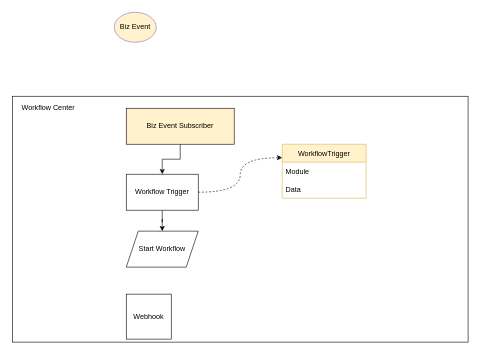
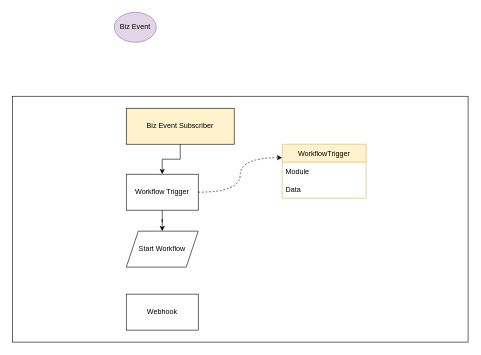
  <mxCell id="0" />
  <mxCell id="1" parent="0" />
  <mxCell id="2" value="" style="rounded=0;whiteSpace=wrap;html=1;" vertex="1" parent="1"><mxGeometry x="20" y="160" width="760" height="410" as="geometry" /></mxCell>
- <mxCell id="3" value="Biz Event" style="ellipse;whiteSpace=wrap;html=1;fillColor=#fff2cc;strokeColor=#9673a6;" vertex="1" parent="1"><mxGeometry x="190" y="20" width="70" height="50" as="geometry" /></mxCell>
+ <mxCell id="3" value="Biz Event" style="ellipse;whiteSpace=wrap;html=1;fillColor=#e1d5e7;strokeColor=#9673a6;" vertex="1" parent="1"><mxGeometry x="190" y="20" width="70" height="50" as="geometry" /></mxCell>
  <mxCell id="4" style="edgeStyle=orthogonalEdgeStyle;rounded=0;orthogonalLoop=1;jettySize=auto;html=1;entryX=0.5;entryY=0;entryDx=0;entryDy=0;" edge="1" parent="1" source="5" target="8"><mxGeometry relative="1" as="geometry" /></mxCell>
  <mxCell id="5" value="Biz Event Subscriber" style="rounded=0;whiteSpace=wrap;html=1;fillColor=#fff2cc;" vertex="1" parent="1"><mxGeometry x="210" y="180" width="180" height="60" as="geometry" /></mxCell>
  <mxCell id="6" style="edgeStyle=orthogonalEdgeStyle;rounded=0;orthogonalLoop=1;jettySize=auto;html=1;" edge="1" parent="1" source="8" target="9"><mxGeometry relative="1" as="geometry" /></mxCell>
  <mxCell id="7" style="edgeStyle=orthogonalEdgeStyle;orthogonalLoop=1;jettySize=auto;html=1;entryX=0;entryY=0.25;entryDx=0;entryDy=0;curved=1;dashed=1;" edge="1" parent="1" source="8" target="11"><mxGeometry relative="1" as="geometry" /></mxCell>
  <mxCell id="8" value="Workflow Trigger" style="rounded=0;whiteSpace=wrap;html=1;" vertex="1" parent="1"><mxGeometry x="210" y="290" width="120" height="60" as="geometry" /></mxCell>
  <mxCell id="9" value="Start Workflow" style="shape=parallelogram;perimeter=parallelogramPerimeter;whiteSpace=wrap;html=1;fixedSize=1;" vertex="1" parent="1"><mxGeometry x="210" y="385" width="120" height="60" as="geometry" /></mxCell>
- <mxCell id="10" value="Workflow Center" style="text;html=1;strokeColor=none;fillColor=none;align=center;verticalAlign=middle;whiteSpace=wrap;rounded=0;" vertex="1" parent="1"><mxGeometry x="20" y="160" width="120" height="40" as="geometry" /></mxCell>
  <mxCell id="11" value="WorkflowTrigger" style="swimlane;fontStyle=0;childLayout=stackLayout;horizontal=1;startSize=30;horizontalStack=0;resizeParent=1;resizeParentMax=0;resizeLast=0;collapsible=1;marginBottom=0;fillColor=#fff2cc;strokeColor=#d6b656;" vertex="1" parent="1"><mxGeometry x="470" y="240" width="140" height="90" as="geometry" /></mxCell>
  <mxCell id="12" value="Module" style="text;strokeColor=none;fillColor=none;align=left;verticalAlign=middle;spacingLeft=4;spacingRight=4;overflow=hidden;points=[[0,0.5],[1,0.5]];portConstraint=eastwest;rotatable=0;" vertex="1" parent="11"><mxGeometry y="30" width="140" height="30" as="geometry" /></mxCell>
  <mxCell id="13" value="Data" style="text;strokeColor=none;fillColor=none;align=left;verticalAlign=middle;spacingLeft=4;spacingRight=4;overflow=hidden;points=[[0,0.5],[1,0.5]];portConstraint=eastwest;rotatable=0;" vertex="1" parent="11"><mxGeometry y="60" width="140" height="30" as="geometry" /></mxCell>
- <mxCell id="14" value="Webhook" style="rounded=0;whiteSpace=wrap;html=1;" vertex="1" parent="1"><mxGeometry x="210" y="490" width="75" height="75" as="geometry" /></mxCell>
+ <mxCell id="14" value="Webhook" style="rounded=0;whiteSpace=wrap;html=1;" vertex="1" parent="1"><mxGeometry x="210" y="490" width="120" height="60" as="geometry" /></mxCell>
